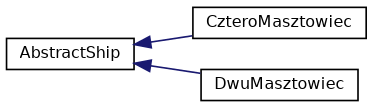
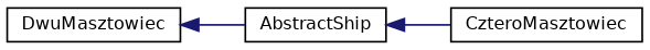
  digraph {
    rankdir=LR
    node [color=black fillcolor=white fontname=Helvetica fontsize=10 shape=record style=filled]
    edge [color=midnightblue dir=back fontname=Helvetica fontsize=10 labelfontname=Helvetica labelfontsize=10 style=solid]
    n1 [height=0.2 label=AbstractShip width=0.4]
    n2 [height=0.2 label=CzteroMasztowiec width=0.4]
    n3 [height=0.2 label=DwuMasztowiec width=0.4]
    n1 -> n2
-   n1 -> n3
+   n3 -> n1
  }
